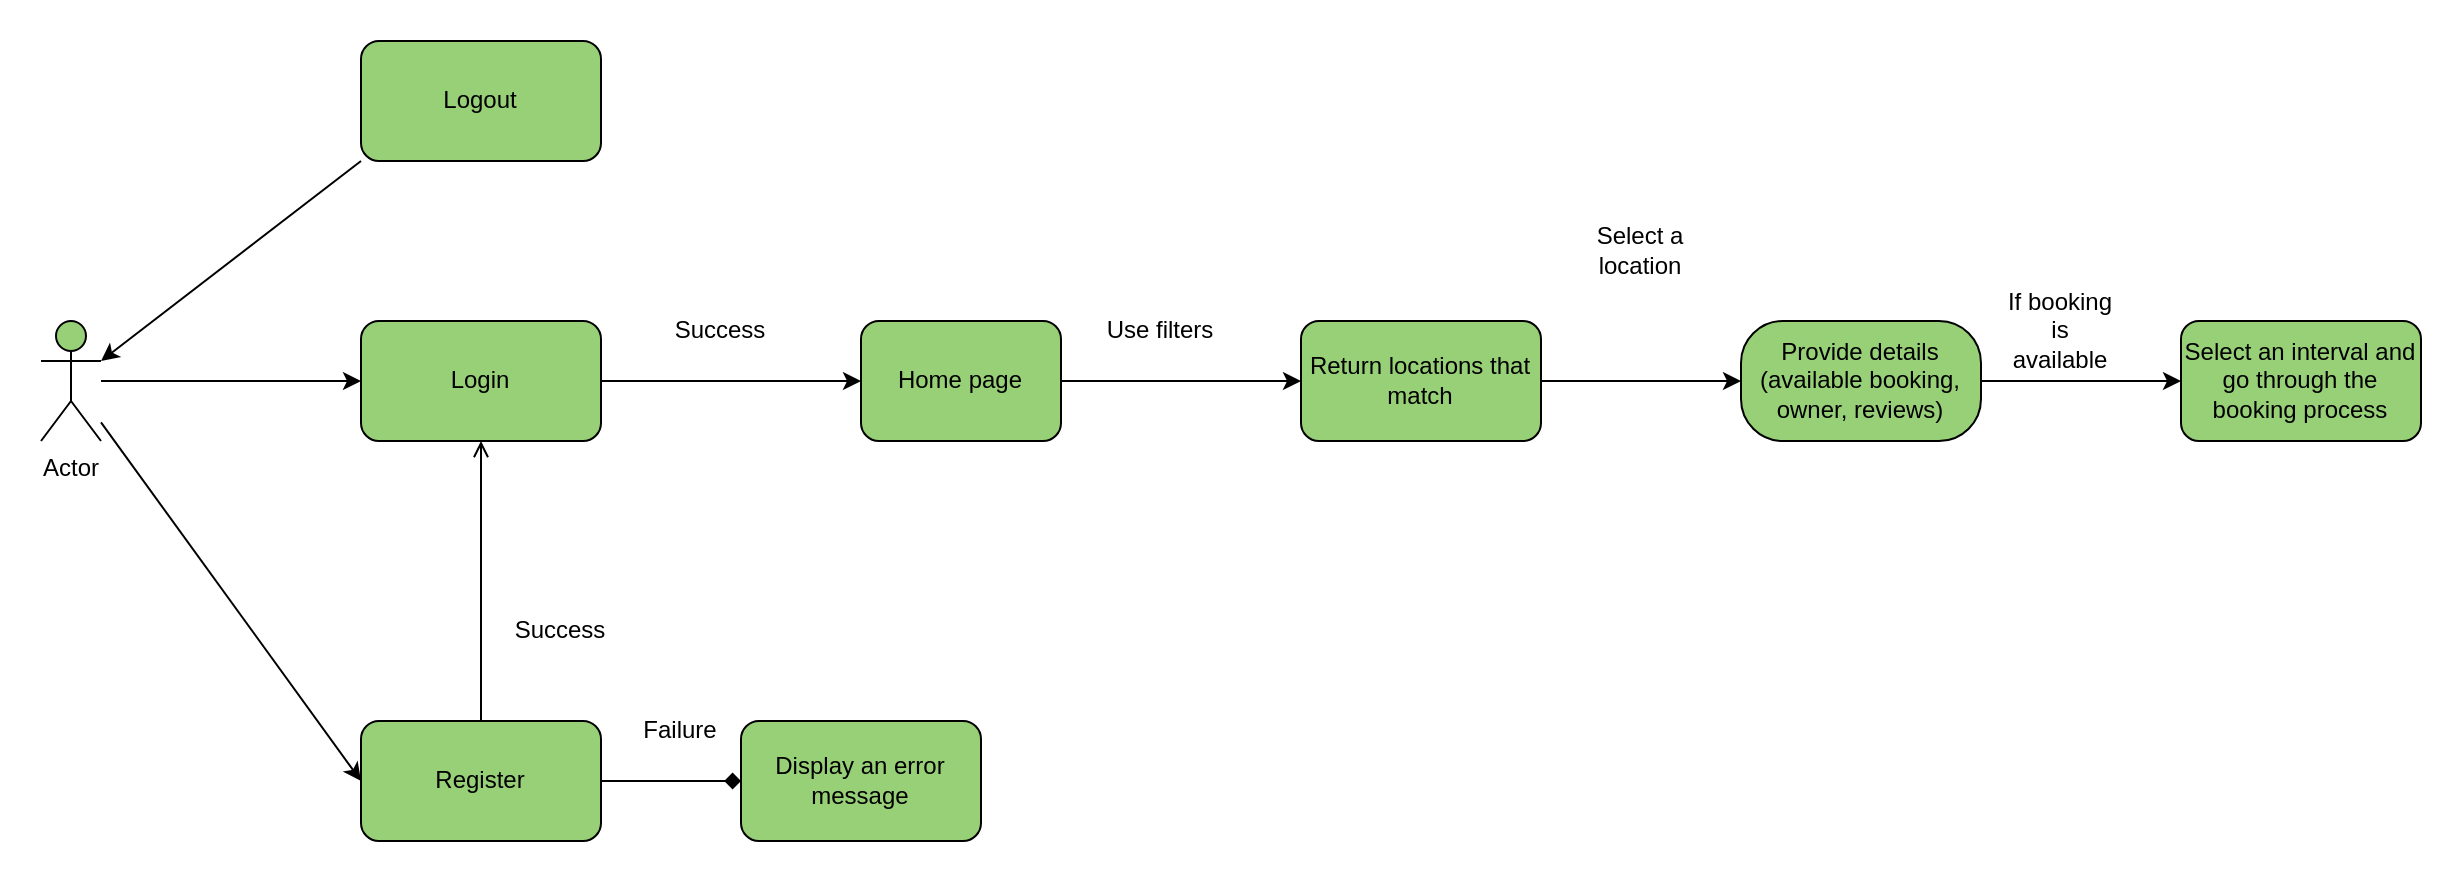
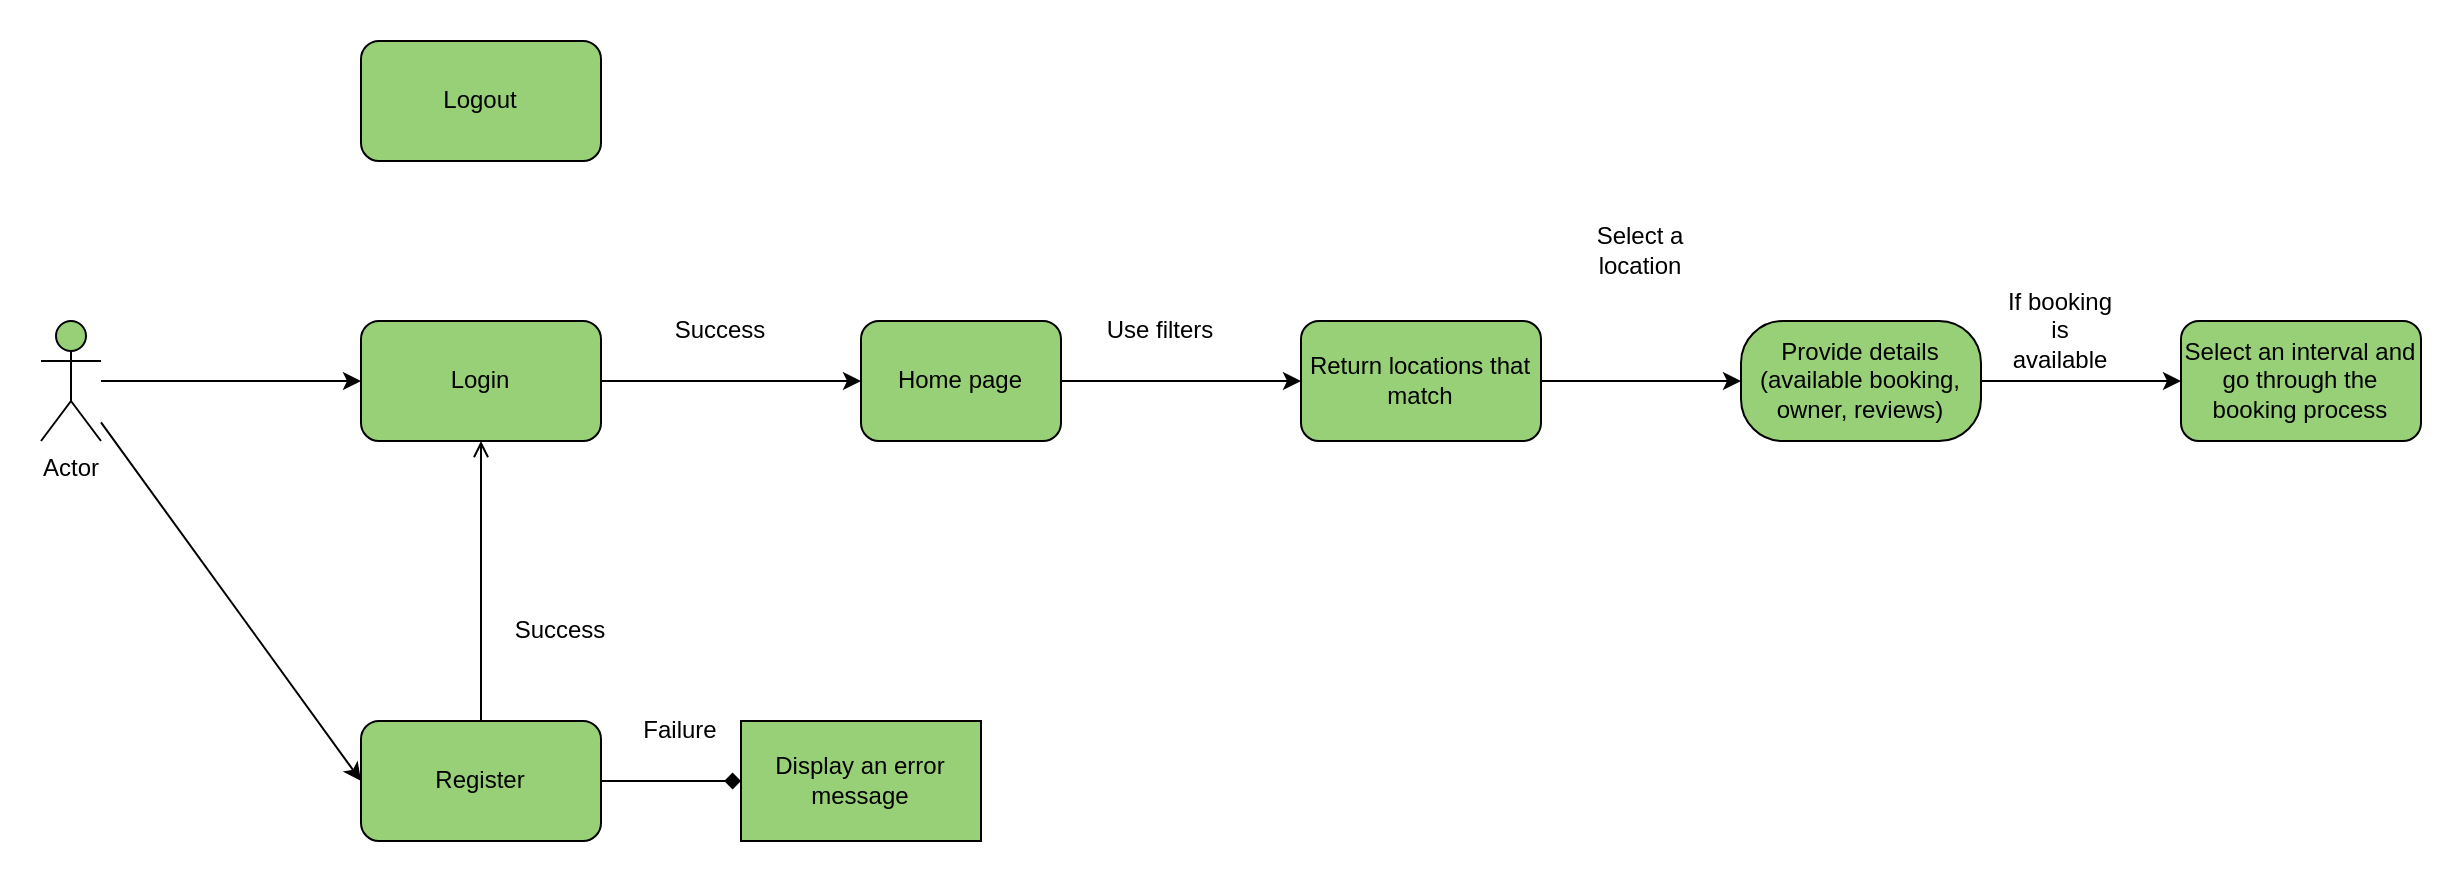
  <mxCell id="0" />
  <mxCell id="1" parent="0" />
  <mxCell id="2" value="Actor" style="shape=umlActor;verticalLabelPosition=bottom;verticalAlign=top;html=1;outlineConnect=0;fillColor=#97D077;" vertex="1" parent="1"><mxGeometry x="20" y="160" width="30" height="60" as="geometry" /></mxCell>
  <mxCell id="3" value="" style="endArrow=classic;html=1;rounded=0;" edge="1" parent="1" source="2"><mxGeometry width="50" height="50" relative="1" as="geometry"><mxPoint x="380" y="300" as="sourcePoint" /><mxPoint x="180" y="190" as="targetPoint" /></mxGeometry></mxCell>
  <mxCell id="4" style="edgeStyle=orthogonalEdgeStyle;rounded=0;orthogonalLoop=1;jettySize=auto;html=1;exitX=1;exitY=0.5;exitDx=0;exitDy=0;" edge="1" parent="1" source="5"><mxGeometry relative="1" as="geometry"><mxPoint x="430" y="190" as="targetPoint" /></mxGeometry></mxCell>
  <mxCell id="5" value="Login" style="rounded=1;whiteSpace=wrap;html=1;fillColor=#97D077;" vertex="1" parent="1"><mxGeometry x="180" y="160" width="120" height="60" as="geometry" /></mxCell>
  <mxCell id="6" value="" style="endArrow=classic;html=1;rounded=0;" edge="1" parent="1" source="2"><mxGeometry width="50" height="50" relative="1" as="geometry"><mxPoint x="50" y="280" as="sourcePoint" /><mxPoint x="180" y="390" as="targetPoint" /></mxGeometry></mxCell>
  <mxCell id="7" style="edgeStyle=orthogonalEdgeStyle;rounded=0;orthogonalLoop=1;jettySize=auto;html=1;exitX=0.5;exitY=0;exitDx=0;exitDy=0;entryX=0.5;entryY=1;entryDx=0;entryDy=0;endArrow=open;" edge="1" parent="1" source="9" target="5"><mxGeometry relative="1" as="geometry" /></mxCell>
  <mxCell id="8" style="edgeStyle=orthogonalEdgeStyle;rounded=0;orthogonalLoop=1;jettySize=auto;html=1;exitX=1;exitY=0.5;exitDx=0;exitDy=0;endArrow=diamond;" edge="1" parent="1" source="9" target="20"><mxGeometry relative="1" as="geometry"><mxPoint x="390" y="390" as="targetPoint" /></mxGeometry></mxCell>
  <mxCell id="9" value="Register" style="rounded=1;whiteSpace=wrap;html=1;fillColor=#97D077;" vertex="1" parent="1"><mxGeometry x="180" y="360" width="120" height="60" as="geometry" /></mxCell>
  <mxCell id="10" value="Success" style="text;html=1;strokeColor=none;fillColor=none;align=center;verticalAlign=middle;whiteSpace=wrap;rounded=0;" vertex="1" parent="1"><mxGeometry x="250" y="300" width="60" height="30" as="geometry" /></mxCell>
  <mxCell id="11" value="Success" style="text;html=1;strokeColor=none;fillColor=none;align=center;verticalAlign=middle;whiteSpace=wrap;rounded=0;" vertex="1" parent="1"><mxGeometry x="330" y="150" width="60" height="30" as="geometry" /></mxCell>
  <mxCell id="12" value="Home page" style="rounded=1;whiteSpace=wrap;html=1;fillColor=#97D077;" vertex="1" parent="1"><mxGeometry x="430" y="160" width="100" height="60" as="geometry" /></mxCell>
  <mxCell id="13" value="" style="endArrow=classic;html=1;rounded=0;exitX=1;exitY=0.5;exitDx=0;exitDy=0;" edge="1" parent="1" source="12"><mxGeometry width="50" height="50" relative="1" as="geometry"><mxPoint x="380" y="300" as="sourcePoint" /><mxPoint x="650" y="190" as="targetPoint" /></mxGeometry></mxCell>
  <mxCell id="14" value="Use filters" style="text;html=1;strokeColor=none;fillColor=none;align=center;verticalAlign=middle;whiteSpace=wrap;rounded=0;" vertex="1" parent="1"><mxGeometry x="550" y="150" width="60" height="30" as="geometry" /></mxCell>
  <mxCell id="15" value="Return locations that match" style="rounded=1;whiteSpace=wrap;html=1;fillColor=#97D077;" vertex="1" parent="1"><mxGeometry x="650" y="160" width="120" height="60" as="geometry" /></mxCell>
  <mxCell id="16" value="" style="endArrow=classic;html=1;rounded=0;exitX=1;exitY=0.5;exitDx=0;exitDy=0;entryX=0;entryY=0.5;entryDx=0;entryDy=0;" edge="1" parent="1" source="15" target="18"><mxGeometry width="50" height="50" relative="1" as="geometry"><mxPoint x="380" y="290" as="sourcePoint" /><mxPoint x="710" y="270" as="targetPoint" /></mxGeometry></mxCell>
  <mxCell id="17" style="edgeStyle=orthogonalEdgeStyle;rounded=0;orthogonalLoop=1;jettySize=auto;html=1;exitX=1;exitY=0.5;exitDx=0;exitDy=0;" edge="1" parent="1" source="18"><mxGeometry relative="1" as="geometry"><mxPoint x="1090" y="190" as="targetPoint" /></mxGeometry></mxCell>
  <mxCell id="18" value="Provide details (available booking, owner, reviews)" style="rounded=1;whiteSpace=wrap;html=1;fillColor=#97D077;arcSize=35;" vertex="1" parent="1"><mxGeometry x="870" y="160" width="120" height="60" as="geometry" /></mxCell>
  <mxCell id="19" value="Select a location" style="text;html=1;strokeColor=none;fillColor=none;align=center;verticalAlign=middle;whiteSpace=wrap;rounded=0;" vertex="1" parent="1"><mxGeometry x="790" y="110" width="60" height="30" as="geometry" /></mxCell>
- <mxCell id="20" value="Display an error message" style="rounded=1;whiteSpace=wrap;html=1;fillColor=#97D077;" vertex="1" parent="1"><mxGeometry x="370" y="360" width="120" height="60" as="geometry" /></mxCell>
+ <mxCell id="20" value="Display an error message" style="whiteSpace=wrap;html=1;fillColor=#97D077;rounded=0;" vertex="1" parent="1"><mxGeometry x="370" y="360" width="120" height="60" as="geometry" /></mxCell>
  <mxCell id="21" value="Failure" style="text;html=1;strokeColor=none;fillColor=none;align=center;verticalAlign=middle;whiteSpace=wrap;rounded=0;" vertex="1" parent="1"><mxGeometry x="310" y="350" width="60" height="30" as="geometry" /></mxCell>
  <mxCell id="22" value="If booking is available" style="text;html=1;strokeColor=none;fillColor=none;align=center;verticalAlign=middle;whiteSpace=wrap;rounded=0;" vertex="1" parent="1"><mxGeometry x="1000" y="150" width="60" height="30" as="geometry" /></mxCell>
  <mxCell id="23" value="Select an interval and go through the booking process" style="rounded=1;whiteSpace=wrap;html=1;fillColor=#97D077;" vertex="1" parent="1"><mxGeometry x="1090" y="160" width="120" height="60" as="geometry" /></mxCell>
  <mxCell id="24" value="Logout" style="rounded=1;whiteSpace=wrap;html=1;fillColor=#97D077;" vertex="1" parent="1"><mxGeometry x="180" y="20" width="120" height="60" as="geometry" /></mxCell>
- <mxCell id="25" value="" style="endArrow=classic;html=1;rounded=0;exitX=0;exitY=1;exitDx=0;exitDy=0;entryX=1;entryY=0.333;entryDx=0;entryDy=0;entryPerimeter=0;" edge="1" parent="1" source="24" target="2"><mxGeometry width="50" height="50" relative="1" as="geometry"><mxPoint x="500" y="230" as="sourcePoint" /><mxPoint x="90" y="40" as="targetPoint" /></mxGeometry></mxCell>
